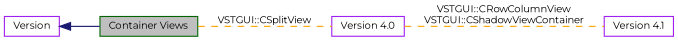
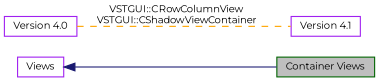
  digraph {
    fontname=Montserrat
    rankdir=LR
    node [color=purple fontname=Montserrat fontsize=9 shape=record]
    edge [color=orange dir=none fontname=Montserrat fontsize=9 labelfontname=Arial labelfontsize=9 shape=plaintext style=dashed]
    n1 [color=darkgreen fillcolor=grey75 fontcolor=black height=0.2 label="Container Views" style=filled width=0.4]
    n2 [height=0.2 label="Version 4.0" width=0.4]
    n3 [height=0.2 label="Version 4.1" width=0.4]
-   n4 [height=0.2 label=Version width=0.4]
-   n1 -> n2 [label="VSTGUI::CSplitView"]
+   n4 [height=0.2 label=Views width=0.4]
    n2 -> n3 [label="VSTGUI::CRowColumnView\nVSTGUI::CShadowViewContainer"]
    n4 -> n1 [color=midnightblue dir=back style=solid]
  }
